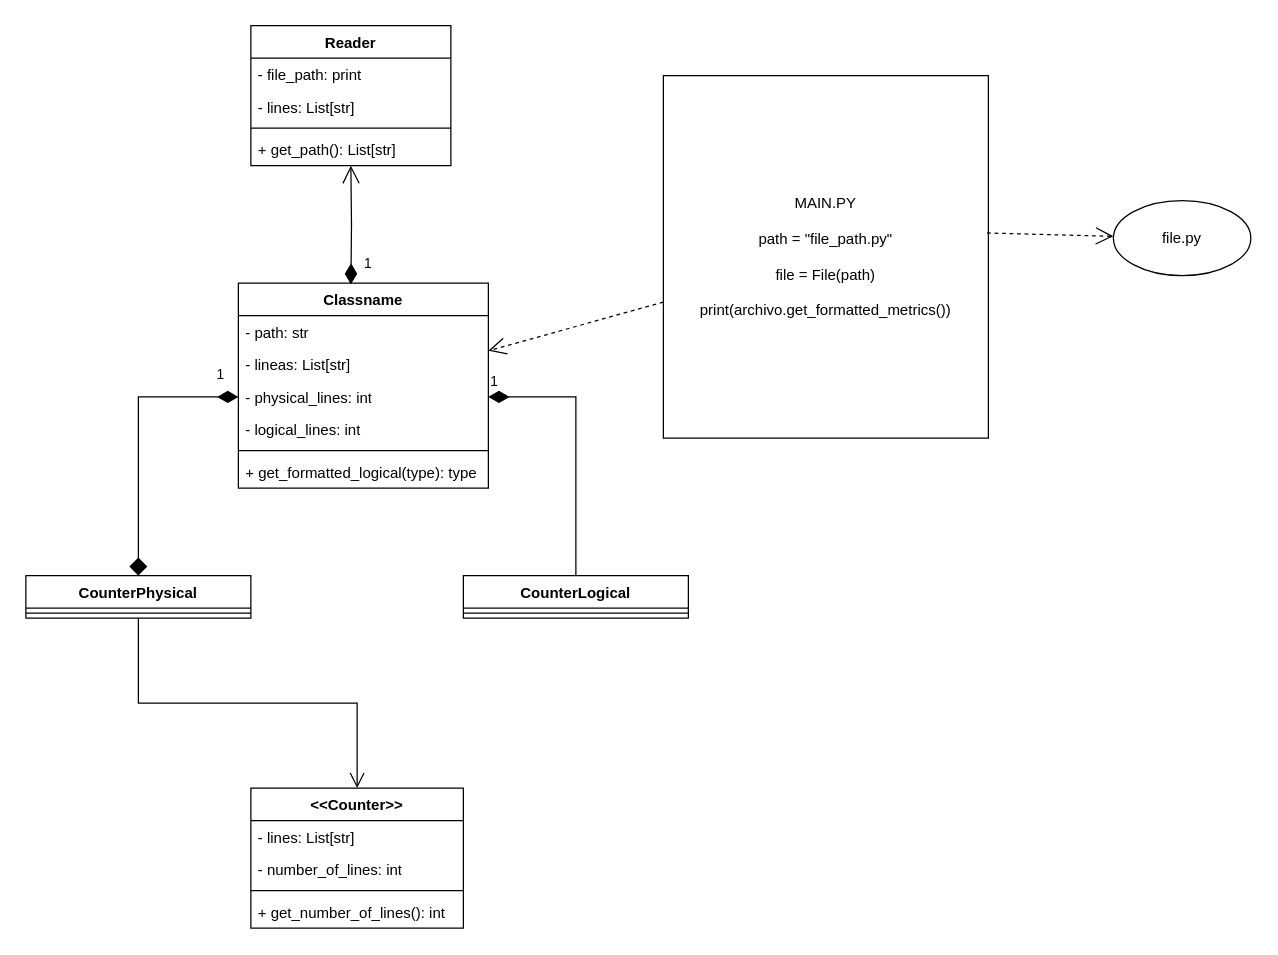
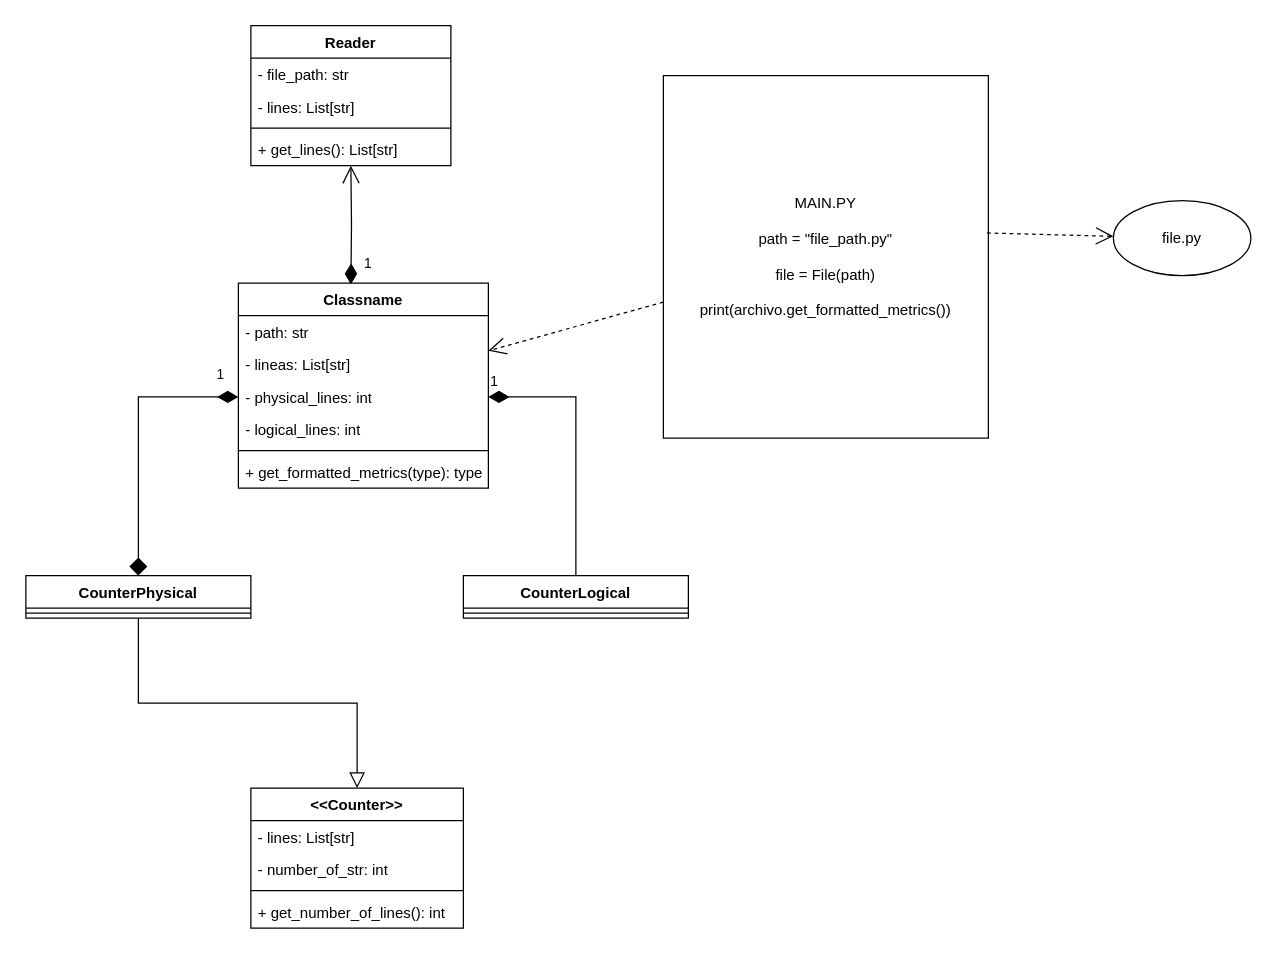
  <mxCell id="0" />
  <mxCell id="1" parent="0" />
- <mxCell id="2" value="" style="endArrow=open;endSize=10;endFill=0;shadow=0;strokeWidth=1;rounded=0;curved=0;edgeStyle=elbowEdgeStyle;elbow=vertical;entryX=0.5;entryY=0;entryDx=0;entryDy=0;" parent="1" source="11" target="13" edge="1"><mxGeometry width="160" relative="1" as="geometry"><mxPoint x="125" y="586" as="sourcePoint" /><mxPoint x="280" y="700" as="targetPoint" /></mxGeometry></mxCell>
+ <mxCell id="2" value="" style="endArrow=block;endSize=10;endFill=0;shadow=0;strokeWidth=1;rounded=0;curved=0;edgeStyle=elbowEdgeStyle;elbow=vertical;entryX=0.5;entryY=0;entryDx=0;entryDy=0;" parent="1" source="11" target="13" edge="1"><mxGeometry width="160" relative="1" as="geometry"><mxPoint x="125" y="586" as="sourcePoint" /><mxPoint x="280" y="700" as="targetPoint" /></mxGeometry></mxCell>
  <mxCell id="3" value="1" style="endArrow=diamond;html=1;endSize=12;startArrow=diamondThin;startSize=14;startFill=1;edgeStyle=orthogonalEdgeStyle;align=left;verticalAlign=bottom;rounded=0;entryX=0.5;entryY=0;entryDx=0;entryDy=0;exitX=0;exitY=0.5;exitDx=0;exitDy=0;" parent="1" source="22" target="11" edge="1"><mxGeometry x="-0.834" y="-9" relative="1" as="geometry"><mxPoint x="205" y="343" as="sourcePoint" /><mxPoint x="125" y="500" as="targetPoint" /><mxPoint as="offset" /></mxGeometry></mxCell>
  <mxCell id="4" value="1" style="endArrow=none;html=1;endSize=12;startArrow=diamondThin;startSize=14;startFill=1;edgeStyle=orthogonalEdgeStyle;align=left;verticalAlign=bottom;rounded=0;exitX=1;exitY=0.5;exitDx=0;exitDy=0;entryX=0.5;entryY=0;entryDx=0;entryDy=0;" parent="1" source="22" target="9" edge="1"><mxGeometry x="-1" y="3" relative="1" as="geometry"><mxPoint x="365" y="343" as="sourcePoint" /><mxPoint x="430" y="500" as="targetPoint" /></mxGeometry></mxCell>
  <mxCell id="5" value="MAIN.PY&lt;div&gt;&lt;br&gt;&lt;/div&gt;&lt;div&gt;path = &quot;file_path.py&quot;&lt;/div&gt;&lt;div&gt;&lt;br&gt;&lt;/div&gt;&lt;div&gt;file = File(path)&lt;/div&gt;&lt;div&gt;&lt;br&gt;&lt;/div&gt;&lt;div&gt;print(archivo.get_formatted_metrics())&lt;/div&gt;" style="rounded=0;whiteSpace=wrap;html=1;" parent="1" vertex="1"><mxGeometry x="530" y="60" width="260" height="290" as="geometry" /></mxCell>
  <mxCell id="6" value="" style="endArrow=open;endSize=12;dashed=1;html=1;rounded=0;" parent="1" source="5" target="18" edge="1"><mxGeometry width="160" relative="1" as="geometry"><mxPoint x="150" y="500" as="sourcePoint" /><mxPoint x="365" y="294.56" as="targetPoint" /></mxGeometry></mxCell>
  <mxCell id="7" value="file.py" style="ellipse;whiteSpace=wrap;html=1;" parent="1" vertex="1"><mxGeometry x="890" y="160" width="110" height="60" as="geometry" /></mxCell>
  <mxCell id="8" value="" style="endArrow=open;endSize=12;dashed=1;html=1;rounded=0;exitX=0.996;exitY=0.434;exitDx=0;exitDy=0;exitPerimeter=0;" parent="1" source="5" target="7" edge="1"><mxGeometry width="160" relative="1" as="geometry"><mxPoint x="530" y="338" as="sourcePoint" /><mxPoint x="370" y="377" as="targetPoint" /></mxGeometry></mxCell>
  <mxCell id="9" value="CounterLogical" style="swimlane;fontStyle=1;align=center;verticalAlign=top;childLayout=stackLayout;horizontal=1;startSize=26;horizontalStack=0;resizeParent=1;resizeParentMax=0;resizeLast=0;collapsible=1;marginBottom=0;whiteSpace=wrap;html=1;" vertex="1" parent="1"><mxGeometry x="370" y="460" width="180" height="34" as="geometry" /></mxCell>
  <mxCell id="10" value="" style="line;strokeWidth=1;fillColor=none;align=left;verticalAlign=middle;spacingTop=-1;spacingLeft=3;spacingRight=3;rotatable=0;labelPosition=right;points=[];portConstraint=eastwest;strokeColor=inherit;" vertex="1" parent="9"><mxGeometry y="26" width="180" height="8" as="geometry" /></mxCell>
  <mxCell id="11" value="CounterPhysical" style="swimlane;fontStyle=1;align=center;verticalAlign=top;childLayout=stackLayout;horizontal=1;startSize=26;horizontalStack=0;resizeParent=1;resizeParentMax=0;resizeLast=0;collapsible=1;marginBottom=0;whiteSpace=wrap;html=1;" vertex="1" parent="1"><mxGeometry x="20" y="460" width="180" height="34" as="geometry" /></mxCell>
  <mxCell id="12" value="" style="line;strokeWidth=1;fillColor=none;align=left;verticalAlign=middle;spacingTop=-1;spacingLeft=3;spacingRight=3;rotatable=0;labelPosition=right;points=[];portConstraint=eastwest;strokeColor=inherit;" vertex="1" parent="11"><mxGeometry y="26" width="180" height="8" as="geometry" /></mxCell>
  <mxCell id="13" value="&amp;lt;&amp;lt;Counter&amp;gt;&amp;gt;" style="swimlane;fontStyle=1;align=center;verticalAlign=top;childLayout=stackLayout;horizontal=1;startSize=26;horizontalStack=0;resizeParent=1;resizeParentMax=0;resizeLast=0;collapsible=1;marginBottom=0;whiteSpace=wrap;html=1;" vertex="1" parent="1"><mxGeometry x="200" y="630" width="170" height="112" as="geometry" /></mxCell>
  <mxCell id="14" value="- lines: List[str]" style="text;strokeColor=none;fillColor=none;align=left;verticalAlign=top;spacingLeft=4;spacingRight=4;overflow=hidden;rotatable=0;points=[[0,0.5],[1,0.5]];portConstraint=eastwest;whiteSpace=wrap;html=1;" vertex="1" parent="13"><mxGeometry y="26" width="170" height="26" as="geometry" /></mxCell>
- <mxCell id="15" value="- number_of_lines: int" style="text;strokeColor=none;fillColor=none;align=left;verticalAlign=top;spacingLeft=4;spacingRight=4;overflow=hidden;rotatable=0;points=[[0,0.5],[1,0.5]];portConstraint=eastwest;whiteSpace=wrap;html=1;" vertex="1" parent="13"><mxGeometry y="52" width="170" height="26" as="geometry" /></mxCell>
+ <mxCell id="15" value="- number_of_str: int" style="text;strokeColor=none;fillColor=none;align=left;verticalAlign=top;spacingLeft=4;spacingRight=4;overflow=hidden;rotatable=0;points=[[0,0.5],[1,0.5]];portConstraint=eastwest;whiteSpace=wrap;html=1;" vertex="1" parent="13"><mxGeometry y="52" width="170" height="26" as="geometry" /></mxCell>
  <mxCell id="16" value="" style="line;strokeWidth=1;fillColor=none;align=left;verticalAlign=middle;spacingTop=-1;spacingLeft=3;spacingRight=3;rotatable=0;labelPosition=right;points=[];portConstraint=eastwest;strokeColor=inherit;" vertex="1" parent="13"><mxGeometry y="78" width="170" height="8" as="geometry" /></mxCell>
  <mxCell id="17" value="+ get_number_of_lines(): int" style="text;strokeColor=none;fillColor=none;align=left;verticalAlign=top;spacingLeft=4;spacingRight=4;overflow=hidden;rotatable=0;points=[[0,0.5],[1,0.5]];portConstraint=eastwest;whiteSpace=wrap;html=1;" vertex="1" parent="13"><mxGeometry y="86" width="170" height="26" as="geometry" /></mxCell>
  <mxCell id="18" value="Classname" style="swimlane;fontStyle=1;align=center;verticalAlign=top;childLayout=stackLayout;horizontal=1;startSize=26;horizontalStack=0;resizeParent=1;resizeParentMax=0;resizeLast=0;collapsible=1;marginBottom=0;whiteSpace=wrap;html=1;" vertex="1" parent="1"><mxGeometry x="190" y="226" width="200" height="164" as="geometry" /></mxCell>
  <mxCell id="19" value="1" style="endArrow=open;html=1;endSize=12;startArrow=diamondThin;startSize=14;startFill=1;edgeStyle=orthogonalEdgeStyle;align=left;verticalAlign=bottom;rounded=0;exitX=0;exitY=0.5;exitDx=0;exitDy=0;" edge="1" parent="18" target="26"><mxGeometry x="-0.834" y="-9" relative="1" as="geometry"><mxPoint x="90" y="1" as="sourcePoint" /><mxPoint x="180" y="-226" as="targetPoint" /><mxPoint as="offset" /></mxGeometry></mxCell>
  <mxCell id="20" value="- path: str&lt;div&gt;&lt;br&gt;&lt;/div&gt;" style="text;strokeColor=none;fillColor=none;align=left;verticalAlign=top;spacingLeft=4;spacingRight=4;overflow=hidden;rotatable=0;points=[[0,0.5],[1,0.5]];portConstraint=eastwest;whiteSpace=wrap;html=1;" vertex="1" parent="18"><mxGeometry y="26" width="200" height="26" as="geometry" /></mxCell>
  <mxCell id="21" value="&lt;div&gt;- lineas: List[str]&lt;/div&gt;" style="text;strokeColor=none;fillColor=none;align=left;verticalAlign=top;spacingLeft=4;spacingRight=4;overflow=hidden;rotatable=0;points=[[0,0.5],[1,0.5]];portConstraint=eastwest;whiteSpace=wrap;html=1;" vertex="1" parent="18"><mxGeometry y="52" width="200" height="26" as="geometry" /></mxCell>
  <mxCell id="22" value="&lt;div&gt;- physical_lines: int&lt;/div&gt;" style="text;strokeColor=none;fillColor=none;align=left;verticalAlign=top;spacingLeft=4;spacingRight=4;overflow=hidden;rotatable=0;points=[[0,0.5],[1,0.5]];portConstraint=eastwest;whiteSpace=wrap;html=1;" vertex="1" parent="18"><mxGeometry y="78" width="200" height="26" as="geometry" /></mxCell>
  <mxCell id="23" value="&lt;div&gt;- logical_lines: int&lt;/div&gt;" style="text;strokeColor=none;fillColor=none;align=left;verticalAlign=top;spacingLeft=4;spacingRight=4;overflow=hidden;rotatable=0;points=[[0,0.5],[1,0.5]];portConstraint=eastwest;whiteSpace=wrap;html=1;" vertex="1" parent="18"><mxGeometry y="104" width="200" height="26" as="geometry" /></mxCell>
  <mxCell id="24" value="" style="line;strokeWidth=1;fillColor=none;align=left;verticalAlign=middle;spacingTop=-1;spacingLeft=3;spacingRight=3;rotatable=0;labelPosition=right;points=[];portConstraint=eastwest;strokeColor=inherit;" vertex="1" parent="18"><mxGeometry y="130" width="200" height="8" as="geometry" /></mxCell>
- <mxCell id="25" value="+ get_formatted_logical(type): type" style="text;strokeColor=none;fillColor=none;align=left;verticalAlign=top;spacingLeft=4;spacingRight=4;overflow=hidden;rotatable=0;points=[[0,0.5],[1,0.5]];portConstraint=eastwest;whiteSpace=wrap;html=1;" vertex="1" parent="18"><mxGeometry y="138" width="200" height="26" as="geometry" /></mxCell>
+ <mxCell id="25" value="+ get_formatted_metrics(type): type" style="text;strokeColor=none;fillColor=none;align=left;verticalAlign=top;spacingLeft=4;spacingRight=4;overflow=hidden;rotatable=0;points=[[0,0.5],[1,0.5]];portConstraint=eastwest;whiteSpace=wrap;html=1;" vertex="1" parent="18"><mxGeometry y="138" width="200" height="26" as="geometry" /></mxCell>
  <mxCell id="26" value="Reader" style="swimlane;fontStyle=1;align=center;verticalAlign=top;childLayout=stackLayout;horizontal=1;startSize=26;horizontalStack=0;resizeParent=1;resizeParentMax=0;resizeLast=0;collapsible=1;marginBottom=0;whiteSpace=wrap;html=1;" vertex="1" parent="1"><mxGeometry x="200" y="20" width="160" height="112" as="geometry" /></mxCell>
- <mxCell id="27" value="- file_path: print" style="text;strokeColor=none;fillColor=none;align=left;verticalAlign=top;spacingLeft=4;spacingRight=4;overflow=hidden;rotatable=0;points=[[0,0.5],[1,0.5]];portConstraint=eastwest;whiteSpace=wrap;html=1;" vertex="1" parent="26"><mxGeometry y="26" width="160" height="26" as="geometry" /></mxCell>
+ <mxCell id="27" value="- file_path: str" style="text;strokeColor=none;fillColor=none;align=left;verticalAlign=top;spacingLeft=4;spacingRight=4;overflow=hidden;rotatable=0;points=[[0,0.5],[1,0.5]];portConstraint=eastwest;whiteSpace=wrap;html=1;" vertex="1" parent="26"><mxGeometry y="26" width="160" height="26" as="geometry" /></mxCell>
  <mxCell id="28" value="- lines: List[str]" style="text;strokeColor=none;fillColor=none;align=left;verticalAlign=top;spacingLeft=4;spacingRight=4;overflow=hidden;rotatable=0;points=[[0,0.5],[1,0.5]];portConstraint=eastwest;whiteSpace=wrap;html=1;" vertex="1" parent="26"><mxGeometry y="52" width="160" height="26" as="geometry" /></mxCell>
  <mxCell id="29" value="" style="line;strokeWidth=1;fillColor=none;align=left;verticalAlign=middle;spacingTop=-1;spacingLeft=3;spacingRight=3;rotatable=0;labelPosition=right;points=[];portConstraint=eastwest;strokeColor=inherit;" vertex="1" parent="26"><mxGeometry y="78" width="160" height="8" as="geometry" /></mxCell>
- <mxCell id="30" value="+ get_path(): List[str]" style="text;strokeColor=none;fillColor=none;align=left;verticalAlign=top;spacingLeft=4;spacingRight=4;overflow=hidden;rotatable=0;points=[[0,0.5],[1,0.5]];portConstraint=eastwest;whiteSpace=wrap;html=1;" vertex="1" parent="26"><mxGeometry y="86" width="160" height="26" as="geometry" /></mxCell>
+ <mxCell id="30" value="+ get_lines(): List[str]" style="text;strokeColor=none;fillColor=none;align=left;verticalAlign=top;spacingLeft=4;spacingRight=4;overflow=hidden;rotatable=0;points=[[0,0.5],[1,0.5]];portConstraint=eastwest;whiteSpace=wrap;html=1;" vertex="1" parent="26"><mxGeometry y="86" width="160" height="26" as="geometry" /></mxCell>
